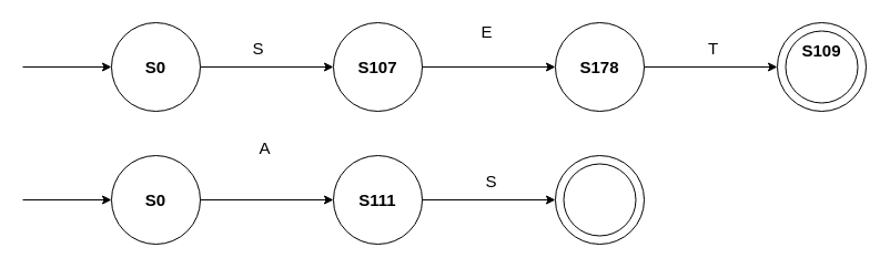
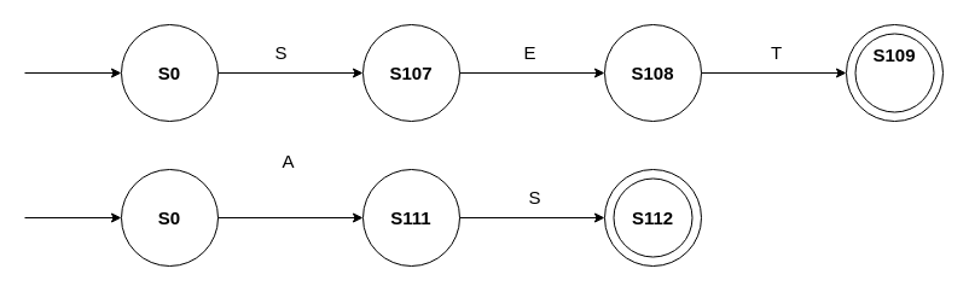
  <mxCell id="0" />
  <mxCell id="1" parent="0" />
  <mxCell id="2" value="" style="ellipse;whiteSpace=wrap;html=1;aspect=fixed;" vertex="1" parent="1"><mxGeometry x="500" y="20" width="80" height="80" as="geometry" /></mxCell>
  <mxCell id="3" value="" style="ellipse;whiteSpace=wrap;html=1;aspect=fixed;" vertex="1" parent="1"><mxGeometry x="300" y="20" width="80" height="80" as="geometry" /></mxCell>
  <mxCell id="4" value="" style="endArrow=classic;html=1;rounded=0;entryX=0;entryY=0.5;entryDx=0;entryDy=0;exitX=1;exitY=0.5;exitDx=0;exitDy=0;" edge="1" parent="1" source="14"><mxGeometry width="50" height="50" relative="1" as="geometry"><mxPoint x="220" y="60" as="sourcePoint" /><mxPoint x="300" y="60" as="targetPoint" /></mxGeometry></mxCell>
  <mxCell id="5" value="" style="endArrow=classic;html=1;rounded=0;entryX=0;entryY=0.5;entryDx=0;entryDy=0;exitX=1;exitY=0.5;exitDx=0;exitDy=0;" edge="1" parent="1" source="3" target="2"><mxGeometry width="50" height="50" relative="1" as="geometry"><mxPoint x="390" y="90" as="sourcePoint" /><mxPoint x="510" y="90" as="targetPoint" /></mxGeometry></mxCell>
  <mxCell id="6" value="&lt;b style=&quot;font-size: 15px;&quot;&gt;S107&lt;/b&gt;" style="text;html=1;strokeColor=none;fillColor=none;align=center;verticalAlign=middle;whiteSpace=wrap;rounded=0;fontSize=15;" vertex="1" parent="1"><mxGeometry x="310" y="45" width="60" height="30" as="geometry" /></mxCell>
- <mxCell id="7" value="&lt;b&gt;&lt;font style=&quot;font-size: 15px;&quot;&gt;S178&lt;/font&gt;&lt;/b&gt;" style="text;html=1;strokeColor=none;fillColor=none;align=center;verticalAlign=middle;whiteSpace=wrap;rounded=0;" vertex="1" parent="1"><mxGeometry x="510" y="45" width="60" height="30" as="geometry" /></mxCell>
- <mxCell id="8" value="E" style="text;html=1;strokeColor=none;fillColor=none;align=center;verticalAlign=middle;whiteSpace=wrap;rounded=0;fontSize=15;" vertex="1" parent="1"><mxGeometry x="386" y="12.5" width="105" height="30" as="geometry" /></mxCell>
+ <mxCell id="7" value="&lt;b&gt;&lt;font style=&quot;font-size: 15px;&quot;&gt;S108&lt;/font&gt;&lt;/b&gt;" style="text;html=1;strokeColor=none;fillColor=none;align=center;verticalAlign=middle;whiteSpace=wrap;rounded=0;" vertex="1" parent="1"><mxGeometry x="510" y="45" width="60" height="30" as="geometry" /></mxCell>
+ <mxCell id="8" value="E" style="text;html=1;strokeColor=none;fillColor=none;align=center;verticalAlign=middle;whiteSpace=wrap;rounded=0;fontSize=15;" vertex="1" parent="1"><mxGeometry x="386" y="27.5" width="105" height="30" as="geometry" /></mxCell>
  <mxCell id="9" value="" style="ellipse;whiteSpace=wrap;html=1;aspect=fixed;" vertex="1" parent="1"><mxGeometry y="20" width="80" height="80" as="geometry" x="700" /></mxCell>
  <mxCell id="10" value="" style="ellipse;whiteSpace=wrap;html=1;aspect=fixed;" vertex="1" parent="1"><mxGeometry x="707.5" y="27.5" width="65" height="65" as="geometry" /></mxCell>
  <mxCell id="11" value="" style="endArrow=classic;html=1;rounded=0;entryX=0;entryY=0.5;entryDx=0;entryDy=0;exitX=1;exitY=0.5;exitDx=0;exitDy=0;" edge="1" parent="1" target="9"><mxGeometry width="50" height="50" relative="1" as="geometry"><mxPoint x="580" y="60" as="sourcePoint" /><mxPoint x="710" y="90" as="targetPoint" /></mxGeometry></mxCell>
  <mxCell id="12" value="&lt;b&gt;&lt;font style=&quot;font-size: 15px;&quot;&gt;S109&lt;/font&gt;&lt;/b&gt;" style="text;html=1;strokeColor=none;fillColor=none;align=center;verticalAlign=middle;whiteSpace=wrap;rounded=0;" vertex="1" parent="1"><mxGeometry x="710" y="30" width="60" height="30" as="geometry" /></mxCell>
  <mxCell id="13" value="T" style="text;html=1;strokeColor=none;fillColor=none;align=center;verticalAlign=middle;whiteSpace=wrap;rounded=0;fontSize=15;" vertex="1" parent="1"><mxGeometry x="590" y="27.5" width="105" height="30" as="geometry" /></mxCell>
  <mxCell id="14" value="" style="ellipse;whiteSpace=wrap;html=1;aspect=fixed;" vertex="1" parent="1"><mxGeometry x="100" y="20" width="80" height="80" as="geometry" /></mxCell>
  <mxCell id="15" value="" style="endArrow=classic;html=1;rounded=0;entryX=0;entryY=0.5;entryDx=0;entryDy=0;" edge="1" parent="1"><mxGeometry width="50" height="50" relative="1" as="geometry"><mxPoint x="20" y="60" as="sourcePoint" /><mxPoint x="100" y="60" as="targetPoint" /></mxGeometry></mxCell>
  <mxCell id="16" value="&lt;b style=&quot;font-size: 15px;&quot;&gt;S0&lt;/b&gt;" style="text;html=1;strokeColor=none;fillColor=none;align=center;verticalAlign=middle;whiteSpace=wrap;rounded=0;fontSize=15;" vertex="1" parent="1"><mxGeometry x="110" y="45" width="60" height="30" as="geometry" /></mxCell>
  <mxCell id="17" value="S" style="text;html=1;strokeColor=none;fillColor=none;align=center;verticalAlign=middle;whiteSpace=wrap;rounded=0;fontSize=15;" vertex="1" parent="1"><mxGeometry x="180" y="27.5" width="105" height="30" as="geometry" /></mxCell>
  <mxCell id="18" value="" style="ellipse;whiteSpace=wrap;html=1;aspect=fixed;" vertex="1" parent="1"><mxGeometry x="300" y="140" width="80" height="80" as="geometry" /></mxCell>
  <mxCell id="19" value="" style="ellipse;whiteSpace=wrap;html=1;aspect=fixed;" vertex="1" parent="1"><mxGeometry x="100" y="140" width="80" height="80" as="geometry" /></mxCell>
  <mxCell id="20" value="" style="endArrow=classic;html=1;rounded=0;entryX=0;entryY=0.5;entryDx=0;entryDy=0;" edge="1" parent="1"><mxGeometry width="50" height="50" relative="1" as="geometry"><mxPoint x="20" y="180" as="sourcePoint" /><mxPoint x="100" y="180" as="targetPoint" /></mxGeometry></mxCell>
  <mxCell id="21" value="" style="endArrow=classic;html=1;rounded=0;entryX=0;entryY=0.5;entryDx=0;entryDy=0;exitX=1;exitY=0.5;exitDx=0;exitDy=0;" edge="1" parent="1" source="19" target="18"><mxGeometry width="50" height="50" relative="1" as="geometry"><mxPoint x="190" y="210" as="sourcePoint" /><mxPoint x="310" y="210" as="targetPoint" /></mxGeometry></mxCell>
  <mxCell id="22" value="&lt;b style=&quot;font-size: 15px;&quot;&gt;S0&lt;/b&gt;" style="text;html=1;strokeColor=none;fillColor=none;align=center;verticalAlign=middle;whiteSpace=wrap;rounded=0;fontSize=15;" vertex="1" parent="1"><mxGeometry x="110" y="165" width="60" height="30" as="geometry" /></mxCell>
  <mxCell id="23" value="&lt;b&gt;&lt;font style=&quot;font-size: 15px;&quot;&gt;S111&lt;/font&gt;&lt;/b&gt;" style="text;html=1;strokeColor=none;fillColor=none;align=center;verticalAlign=middle;whiteSpace=wrap;rounded=0;" vertex="1" parent="1"><mxGeometry x="310" y="165" width="60" height="30" as="geometry" /></mxCell>
  <mxCell id="24" value="A" style="text;html=1;strokeColor=none;fillColor=none;align=center;verticalAlign=middle;whiteSpace=wrap;rounded=0;fontSize=15;" vertex="1" parent="1"><mxGeometry x="186" y="117.5" width="105" height="30" as="geometry" /></mxCell>
  <mxCell id="25" value="" style="ellipse;whiteSpace=wrap;html=1;aspect=fixed;" vertex="1" parent="1"><mxGeometry x="500" y="140" width="80" height="80" as="geometry" /></mxCell>
  <mxCell id="26" value="" style="ellipse;whiteSpace=wrap;html=1;aspect=fixed;" vertex="1" parent="1"><mxGeometry x="507.5" y="147.5" width="65" height="65" as="geometry" /></mxCell>
  <mxCell id="27" value="" style="endArrow=classic;html=1;rounded=0;entryX=0;entryY=0.5;entryDx=0;entryDy=0;exitX=1;exitY=0.5;exitDx=0;exitDy=0;" edge="1" parent="1" target="25"><mxGeometry width="50" height="50" relative="1" as="geometry"><mxPoint x="380" y="180" as="sourcePoint" /><mxPoint x="510" y="210" as="targetPoint" /></mxGeometry></mxCell>
+ <mxCell id="28" value="&lt;b&gt;&lt;font style=&quot;font-size: 15px;&quot;&gt;S112&lt;/font&gt;&lt;/b&gt;" style="text;html=1;strokeColor=none;fillColor=none;align=center;verticalAlign=middle;whiteSpace=wrap;rounded=0;" vertex="1" parent="1"><mxGeometry x="510" y="165" width="60" height="30" as="geometry" /></mxCell>
  <mxCell id="29" value="S" style="text;html=1;strokeColor=none;fillColor=none;align=center;verticalAlign=middle;whiteSpace=wrap;rounded=0;fontSize=15;" vertex="1" parent="1"><mxGeometry x="390" y="147.5" width="105" height="30" as="geometry" /></mxCell>
